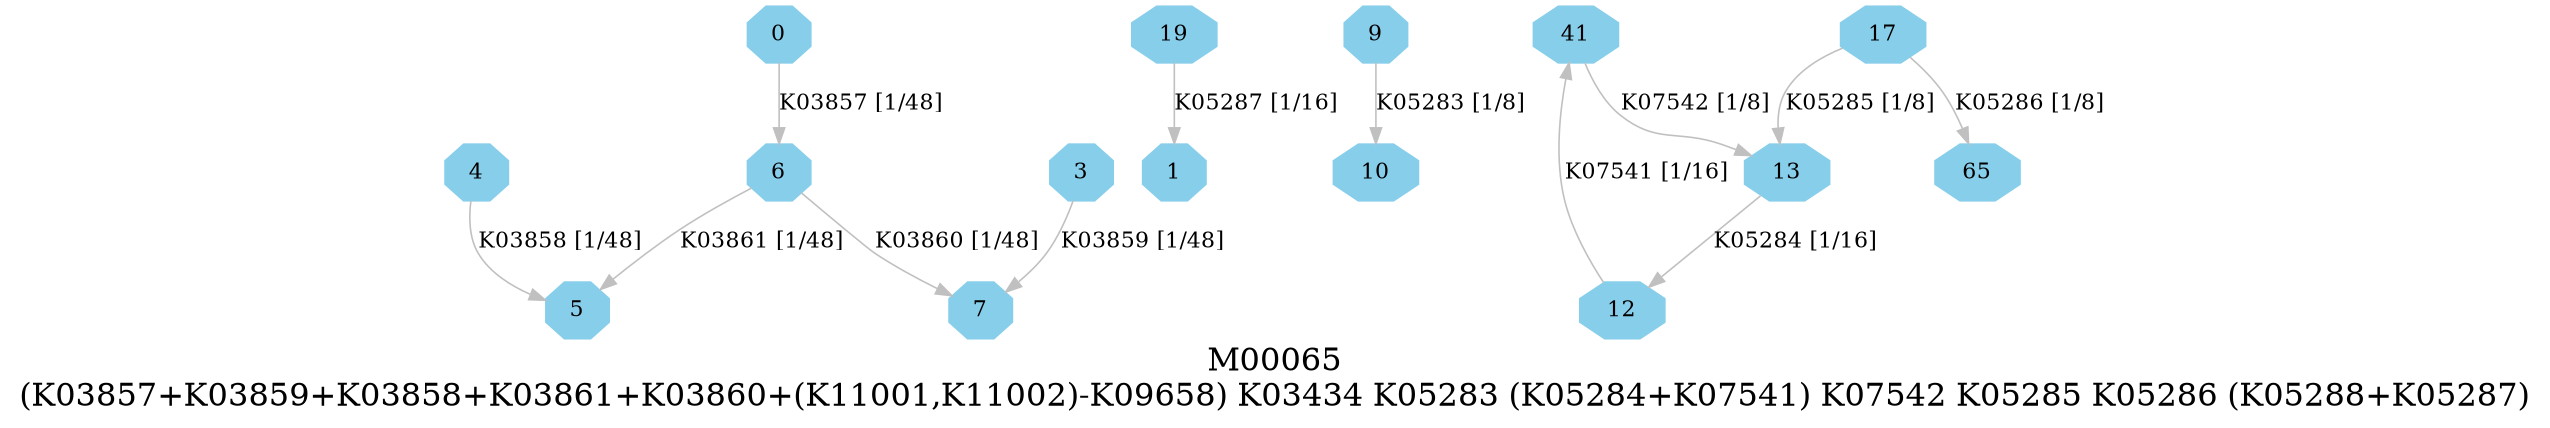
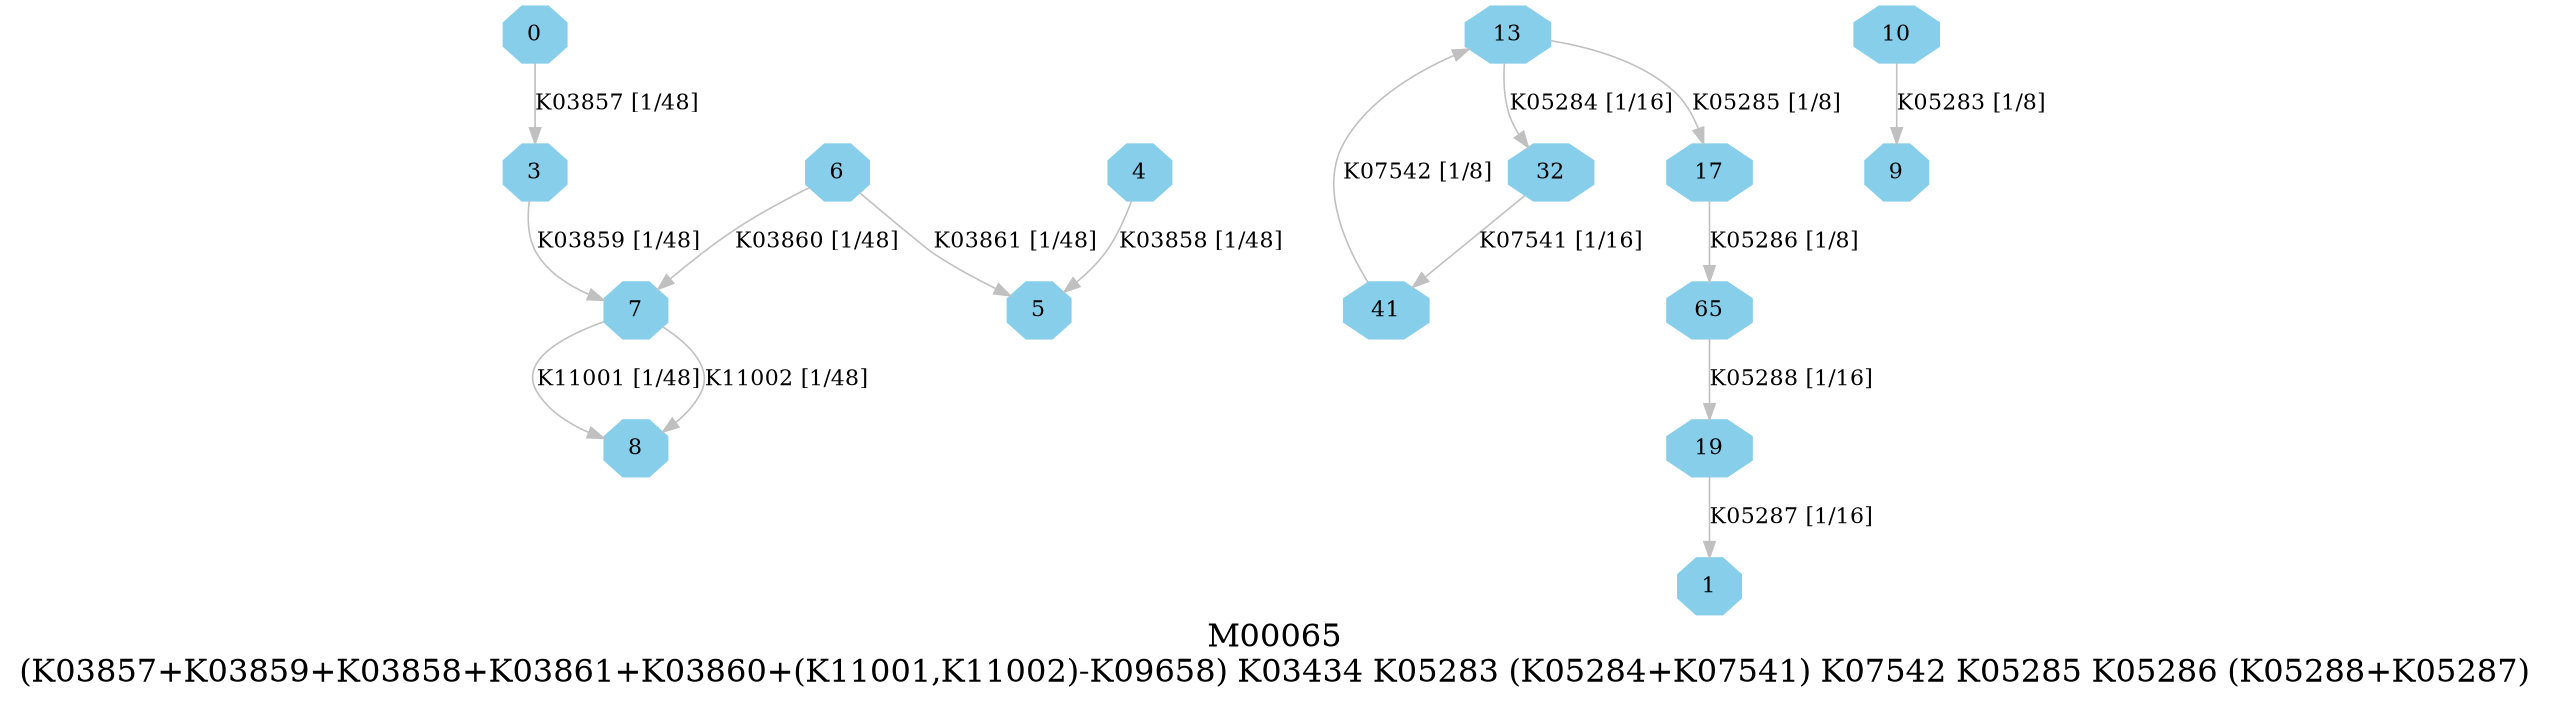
  digraph {
    fontsize=20
    label="M00065\n(K03857+K03859+K03858+K03861+K03860+(K11001,K11002)-K09658) K03434 K05283 (K05284+K07541) K07542 K05285 K05286 (K05288+K05287)"
    node [color=skyblue shape=octagon style=filled]
    edge [color=grey]
    0 [height=.3 width=.3]
    1 [height=.3 width=.3]
    3 [height=.3 width=.3]
    4 [height=.3 width=.3]
    5 [height=.3 width=.3]
    6 [height=.3 width=.3]
    7 [height=.3 width=.3]
+   8 [height=.3 width=.3]
    9 [height=.3 width=.3]
    10 [height=.3 width=.3]
    n11 [height=.3 label=41 width=.3]
-   12 [height=.3 width=.3]
+   12 [height=.3 width=.3 label=32]
    13 [height=.3 width=.3]
    n14 [height=.3 label=17 width=.3]
    n15 [height=.3 label=65 width=.3]
    n16 [height=.3 label=19 width=.3]
    subgraph sub_1 {
      0
      1
      3
      4
      5
      6
      7
+     8
      9
      10
      n11
      12
      13
      n14
      n15
      n16
    }
-   0 -> 6 [label="K03857 [1/48]"]
+   0 -> 3 [label="K03857 [1/48]"]
    3 -> 7 [label="K03859 [1/48]"]
    4 -> 5 [label="K03858 [1/48]"]
    6 -> 5 [label="K03861 [1/48]"]
    6 -> 7 [label="K03860 [1/48]"]
-   9 -> 10 [label="K05283 [1/8]"]
+   7 -> 8 [label="K11001 [1/48]"]
+   7 -> 8 [label="K11002 [1/48]"]
+   10 -> 9 [label="K05283 [1/8]"]
    n11 -> 13 [label="K07542 [1/8]"]
    12 -> n11 [label="K07541 [1/16]"]
    13 -> 12 [label="K05284 [1/16]"]
-   n14 -> 13 [label="K05285 [1/8]"]
+   13 -> n14 [label="K05285 [1/8]"]
    n14 -> n15 [label="K05286 [1/8]"]
+   n15 -> n16 [label="K05288 [1/16]"]
    n16 -> 1 [label="K05287 [1/16]"]
  }
